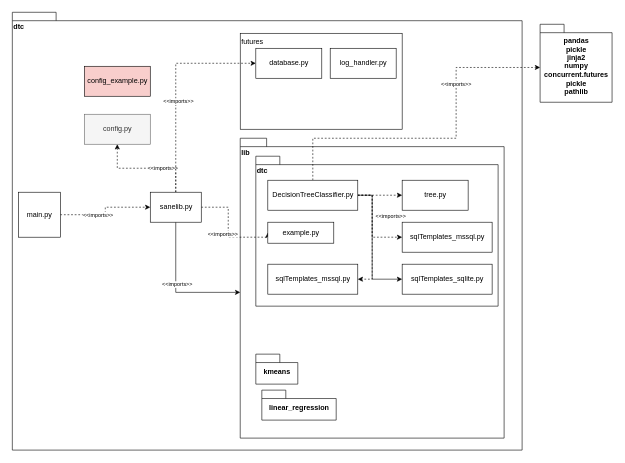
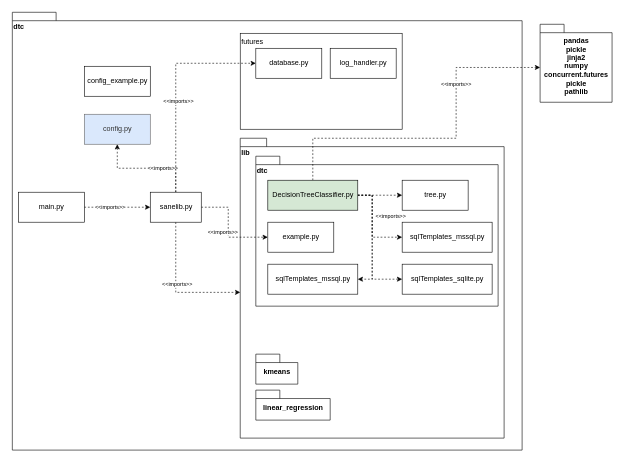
  <mxCell id="0" />
  <mxCell id="1" parent="0" />
  <mxCell id="2" value="dtc" style="shape=folder;fontStyle=1;spacingTop=10;tabWidth=40;tabHeight=14;tabPosition=left;html=1;fillColor=none;align=left;verticalAlign=top;" vertex="1" parent="1"><mxGeometry width="850" height="730" as="geometry" x="20" y="20" /></mxCell>
  <mxCell id="3" value="lib" style="shape=folder;fontStyle=1;spacingTop=10;tabWidth=40;tabHeight=14;tabPosition=left;html=1;fillColor=none;align=left;verticalAlign=top;" vertex="1" parent="1"><mxGeometry x="400" y="230" width="440" height="500" as="geometry" /></mxCell>
  <mxCell id="4" value="dtc" style="shape=folder;fontStyle=1;spacingTop=10;tabWidth=40;tabHeight=14;tabPosition=left;html=1;fillColor=none;align=left;verticalAlign=top;" vertex="1" parent="1"><mxGeometry x="426" y="260" width="404" height="250" as="geometry" /></mxCell>
- <mxCell id="5" value="config.py" style="html=1;fillColor=#f5f5f5;strokeColor=#666666;fontColor=#333333;" vertex="1" parent="1"><mxGeometry x="140" y="190" width="110" height="50" as="geometry" /></mxCell>
+ <mxCell id="5" value="config.py" style="html=1;fillColor=#dae8fc;strokeColor=#666666;fontColor=#333333;" vertex="1" parent="1"><mxGeometry x="140" y="190" width="110" height="50" as="geometry" /></mxCell>
  <mxCell id="6" style="edgeStyle=orthogonalEdgeStyle;rounded=0;orthogonalLoop=1;jettySize=auto;html=1;exitX=0.5;exitY=0;exitDx=0;exitDy=0;entryX=0.5;entryY=1;entryDx=0;entryDy=0;endArrow=classic;endFill=1;dashed=1;" edge="1" parent="1" source="14" target="5"><mxGeometry relative="1" as="geometry" /></mxCell>
  <mxCell id="7" value="&amp;lt;&amp;lt;imports&amp;gt;&amp;gt;" style="edgeLabel;html=1;align=center;verticalAlign=middle;resizable=0;points=[];fontSize=9;" vertex="1" connectable="0" parent="6"><mxGeometry x="-0.307" y="-1" relative="1" as="geometry"><mxPoint as="offset" /></mxGeometry></mxCell>
- <mxCell id="8" style="edgeStyle=orthogonalEdgeStyle;rounded=0;orthogonalLoop=1;jettySize=auto;html=1;exitX=0.5;exitY=1;exitDx=0;exitDy=0;entryX=0;entryY=0;entryDx=0;entryDy=257;entryPerimeter=0;dashed=0;fontSize=9;endArrow=classic;endFill=1;" edge="1" parent="1" source="14" target="3"><mxGeometry relative="1" as="geometry" /></mxCell>
+ <mxCell id="8" style="edgeStyle=orthogonalEdgeStyle;rounded=0;orthogonalLoop=1;jettySize=auto;html=1;exitX=0.5;exitY=1;exitDx=0;exitDy=0;entryX=0;entryY=0;entryDx=0;entryDy=257;entryPerimeter=0;dashed=1;fontSize=9;endArrow=classic;endFill=1;" edge="1" parent="1" source="14" target="3"><mxGeometry relative="1" as="geometry" /></mxCell>
  <mxCell id="9" value="&amp;lt;&amp;lt;imports&amp;gt;&amp;gt;" style="edgeLabel;html=1;align=center;verticalAlign=middle;resizable=0;points=[];fontSize=9;" vertex="1" connectable="0" parent="8"><mxGeometry x="-0.078" y="2" relative="1" as="geometry"><mxPoint as="offset" /></mxGeometry></mxCell>
  <mxCell id="10" style="edgeStyle=orthogonalEdgeStyle;rounded=0;orthogonalLoop=1;jettySize=auto;html=1;exitX=0.5;exitY=0;exitDx=0;exitDy=0;entryX=0;entryY=0.5;entryDx=0;entryDy=0;dashed=1;fontSize=9;endArrow=classic;endFill=1;" edge="1" parent="1" source="14" target="20"><mxGeometry relative="1" as="geometry" /></mxCell>
  <mxCell id="11" value="&amp;lt;&amp;lt;imports&amp;gt;&amp;gt;" style="edgeLabel;html=1;align=center;verticalAlign=middle;resizable=0;points=[];fontSize=9;" vertex="1" connectable="0" parent="10"><mxGeometry x="-0.127" y="-4" relative="1" as="geometry"><mxPoint as="offset" /></mxGeometry></mxCell>
  <mxCell id="12" style="edgeStyle=orthogonalEdgeStyle;rounded=0;orthogonalLoop=1;jettySize=auto;html=1;exitX=1;exitY=0.5;exitDx=0;exitDy=0;entryX=0;entryY=0.5;entryDx=0;entryDy=0;dashed=1;fontSize=9;endArrow=classic;endFill=1;" edge="1" parent="1" source="14" target="30"><mxGeometry relative="1" as="geometry"><Array as="points"><mxPoint x="380" y="345" /><mxPoint x="380" y="395" /></Array></mxGeometry></mxCell>
  <mxCell id="13" value="&amp;lt;&amp;lt;imports&amp;gt;&amp;gt;" style="edgeLabel;html=1;align=center;verticalAlign=middle;resizable=0;points=[];fontSize=9;" vertex="1" connectable="0" parent="12"><mxGeometry x="-0.132" y="2" relative="1" as="geometry"><mxPoint x="-12" y="16" as="offset" /></mxGeometry></mxCell>
  <mxCell id="14" value="sanelib.py" style="html=1;" vertex="1" parent="1"><mxGeometry x="250" y="320" width="85" height="50" as="geometry" /></mxCell>
  <mxCell id="15" style="edgeStyle=orthogonalEdgeStyle;rounded=0;orthogonalLoop=1;jettySize=auto;html=1;exitX=1;exitY=0.5;exitDx=0;exitDy=0;entryX=0;entryY=0.5;entryDx=0;entryDy=0;endArrow=classic;endFill=1;dashed=1;" edge="1" parent="1" source="17" target="14"><mxGeometry relative="1" as="geometry" /></mxCell>
  <mxCell id="16" value="&amp;lt;&amp;lt;imports&amp;gt;&amp;gt;" style="edgeLabel;html=1;align=center;verticalAlign=middle;resizable=0;points=[];fontSize=9;" vertex="1" connectable="0" parent="15"><mxGeometry x="-0.24" relative="1" as="geometry"><mxPoint as="offset" /></mxGeometry></mxCell>
- <mxCell id="17" value="main.py" style="html=1;" vertex="1" parent="1"><mxGeometry x="30" y="320" width="70" height="75" as="geometry" /></mxCell>
- <mxCell id="18" value="config_example.py" style="html=1;fillColor=#f8cecc;" vertex="1" parent="1"><mxGeometry x="140" y="110" width="110" height="50" as="geometry" /></mxCell>
+ <mxCell id="17" value="main.py" style="html=1;" vertex="1" parent="1"><mxGeometry x="30" y="320" width="110" height="50" as="geometry" /></mxCell>
+ <mxCell id="18" value="config_example.py" style="html=1;" vertex="1" parent="1"><mxGeometry x="140" y="110" width="110" height="50" as="geometry" /></mxCell>
  <mxCell id="19" value="futures" style="html=1;fillColor=none;align=left;verticalAlign=top;" vertex="1" parent="1"><mxGeometry x="400" y="55" width="270" height="160" as="geometry" /></mxCell>
  <mxCell id="20" value="database.py" style="html=1;" vertex="1" parent="1"><mxGeometry x="426" y="80" width="110" height="50" as="geometry" /></mxCell>
  <mxCell id="21" value="log_handler.py" style="html=1;" vertex="1" parent="1"><mxGeometry x="550" y="80" width="110" height="50" as="geometry" /></mxCell>
  <mxCell id="22" style="edgeStyle=orthogonalEdgeStyle;rounded=0;orthogonalLoop=1;jettySize=auto;html=1;exitX=1;exitY=0.5;exitDx=0;exitDy=0;entryX=0;entryY=0.5;entryDx=0;entryDy=0;dashed=1;fontSize=9;endArrow=classic;endFill=1;" edge="1" parent="1" source="29" target="31"><mxGeometry relative="1" as="geometry" /></mxCell>
  <mxCell id="23" value="&amp;lt;&amp;lt;imports&amp;gt;&amp;gt;" style="edgeLabel;html=1;align=center;verticalAlign=middle;resizable=0;points=[];fontSize=9;" vertex="1" connectable="0" parent="22"><mxGeometry x="-0.57" relative="1" as="geometry"><mxPoint x="38" y="35" as="offset" /></mxGeometry></mxCell>
  <mxCell id="24" style="edgeStyle=orthogonalEdgeStyle;rounded=0;orthogonalLoop=1;jettySize=auto;html=1;exitX=1;exitY=0.5;exitDx=0;exitDy=0;entryX=0;entryY=0.5;entryDx=0;entryDy=0;dashed=1;fontSize=9;endArrow=classic;endFill=1;" edge="1" parent="1" source="29" target="33"><mxGeometry relative="1" as="geometry"><Array as="points"><mxPoint x="620" y="325" /><mxPoint x="620" y="395" /></Array></mxGeometry></mxCell>
- <mxCell id="25" style="edgeStyle=orthogonalEdgeStyle;rounded=0;orthogonalLoop=1;jettySize=auto;html=1;exitX=1;exitY=0.5;exitDx=0;exitDy=0;entryX=0;entryY=0.5;entryDx=0;entryDy=0;dashed=0;fontSize=9;endArrow=classic;endFill=1;" edge="1" parent="1" source="29" target="34"><mxGeometry relative="1" as="geometry"><Array as="points"><mxPoint x="620" y="325" /><mxPoint x="620" y="465" /></Array></mxGeometry></mxCell>
+ <mxCell id="25" style="edgeStyle=orthogonalEdgeStyle;rounded=0;orthogonalLoop=1;jettySize=auto;html=1;exitX=1;exitY=0.5;exitDx=0;exitDy=0;entryX=0;entryY=0.5;entryDx=0;entryDy=0;dashed=1;fontSize=9;endArrow=classic;endFill=1;" edge="1" parent="1" source="29" target="34"><mxGeometry relative="1" as="geometry"><Array as="points"><mxPoint x="620" y="325" /><mxPoint x="620" y="465" /></Array></mxGeometry></mxCell>
  <mxCell id="26" style="edgeStyle=orthogonalEdgeStyle;rounded=0;orthogonalLoop=1;jettySize=auto;html=1;exitX=1;exitY=0.5;exitDx=0;exitDy=0;entryX=1;entryY=0.5;entryDx=0;entryDy=0;dashed=1;fontSize=9;endArrow=classic;endFill=1;" edge="1" parent="1" source="29" target="32"><mxGeometry relative="1" as="geometry"><Array as="points"><mxPoint x="620" y="325" /><mxPoint x="620" y="465" /></Array></mxGeometry></mxCell>
  <mxCell id="27" style="edgeStyle=orthogonalEdgeStyle;rounded=0;orthogonalLoop=1;jettySize=auto;html=1;exitX=0.5;exitY=0;exitDx=0;exitDy=0;entryX=0;entryY=0;entryDx=0;entryDy=72;entryPerimeter=0;dashed=1;fontSize=9;endArrow=classic;endFill=1;" edge="1" parent="1" source="29" target="35"><mxGeometry relative="1" as="geometry"><Array as="points"><mxPoint x="521" y="230" /><mxPoint x="760" y="230" /><mxPoint x="760" y="112" /></Array></mxGeometry></mxCell>
  <mxCell id="28" value="&amp;lt;&amp;lt;imports&amp;gt;&amp;gt;" style="edgeLabel;html=1;align=center;verticalAlign=middle;resizable=0;points=[];fontSize=9;" vertex="1" connectable="0" parent="27"><mxGeometry x="0.413" y="1" relative="1" as="geometry"><mxPoint y="1" as="offset" /></mxGeometry></mxCell>
- <mxCell id="29" value="DecisionTreeClassifier.py" style="html=1;" vertex="1" parent="1"><mxGeometry x="446" y="300" width="150" height="50" as="geometry" /></mxCell>
- <mxCell id="30" value="example.py" style="html=1;" vertex="1" parent="1"><mxGeometry x="446" y="370" width="110" height="35" as="geometry" /></mxCell>
+ <mxCell id="29" value="DecisionTreeClassifier.py" style="html=1;fillColor=#d5e8d4;" vertex="1" parent="1"><mxGeometry x="446" y="300" width="150" height="50" as="geometry" /></mxCell>
+ <mxCell id="30" value="example.py" style="html=1;" vertex="1" parent="1"><mxGeometry x="446" y="370" width="110" height="50" as="geometry" /></mxCell>
  <mxCell id="31" value="tree.py" style="html=1;" vertex="1" parent="1"><mxGeometry x="670" y="300" width="110" height="50" as="geometry" /></mxCell>
  <mxCell id="32" value="sqlTemplates_mssql.py" style="html=1;" vertex="1" parent="1"><mxGeometry x="446" y="440" width="150" height="50" as="geometry" /></mxCell>
  <mxCell id="33" value="sqlTemplates_mssql.py" style="html=1;" vertex="1" parent="1"><mxGeometry x="670" y="370" width="150" height="50" as="geometry" /></mxCell>
  <mxCell id="34" value="sqlTemplates_sqlite.py" style="html=1;" vertex="1" parent="1"><mxGeometry x="670" y="440" width="150" height="50" as="geometry" /></mxCell>
  <mxCell id="35" value="&lt;div&gt;pandas&lt;/div&gt;&lt;div&gt;pickle&lt;/div&gt;&lt;div&gt;jinja2&lt;/div&gt;&lt;div&gt;numpy&lt;/div&gt;&lt;div&gt;concurrent.futures&lt;/div&gt;&lt;div&gt;pickle&lt;/div&gt;&lt;div&gt;pathlib&lt;br&gt;&lt;/div&gt;" style="shape=folder;fontStyle=1;spacingTop=10;tabWidth=40;tabHeight=14;tabPosition=left;html=1;align=center;labelPosition=center;verticalLabelPosition=middle;verticalAlign=middle;labelBackgroundColor=#ffffff;" vertex="1" parent="1"><mxGeometry x="900" y="40" width="120" height="130" as="geometry" /></mxCell>
  <mxCell id="36" value="kmeans" style="shape=folder;fontStyle=1;spacingTop=10;tabWidth=40;tabHeight=14;tabPosition=left;html=1;align=center;labelPosition=center;verticalLabelPosition=middle;verticalAlign=middle;labelBackgroundColor=#ffffff;" vertex="1" parent="1"><mxGeometry x="426" y="590" width="70" height="50" as="geometry" /></mxCell>
- <mxCell id="37" value="linear_regression" style="shape=folder;fontStyle=1;spacingTop=10;tabWidth=40;tabHeight=14;tabPosition=left;html=1;align=center;labelPosition=center;verticalLabelPosition=middle;verticalAlign=middle;labelBackgroundColor=#ffffff;" vertex="1" parent="1"><mxGeometry x="436" y="650" width="124" height="50" as="geometry" /></mxCell>
+ <mxCell id="37" value="linear_regression" style="shape=folder;fontStyle=1;spacingTop=10;tabWidth=40;tabHeight=14;tabPosition=left;html=1;align=center;labelPosition=center;verticalLabelPosition=middle;verticalAlign=middle;labelBackgroundColor=#ffffff;" vertex="1" parent="1"><mxGeometry x="426" y="650" width="124" height="50" as="geometry" /></mxCell>
